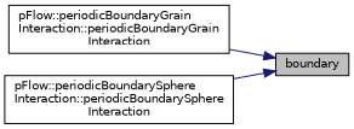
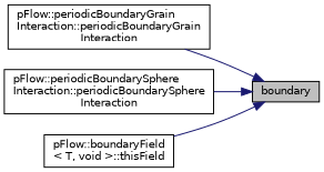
  digraph {
    rankdir=RL
    node [color=black fillcolor=white fontname=Helvetica fontsize=10 shape=record style=filled]
    edge [color=midnightblue dir=back fontname=Helvetica fontsize=10 labelfontname=Helvetica labelfontsize=10 style=solid]
    n1 [fillcolor=grey75 fontcolor=black height=0.2 label=boundary width=0.4]
    n2 [height=0.2 label="pFlow::periodicBoundaryGrain\lInteraction::periodicBoundaryGrain\lInteraction" width=0.4]
    n3 [height=0.2 label="pFlow::periodicBoundarySphere\lInteraction::periodicBoundarySphere\lInteraction" width=0.4]
+   n4 [height=0.2 label="pFlow::boundaryField\l\< T, void \>::thisField" width=0.4]
    n1 -> n2
    n1 -> n3
+   n1 -> n4
  }
